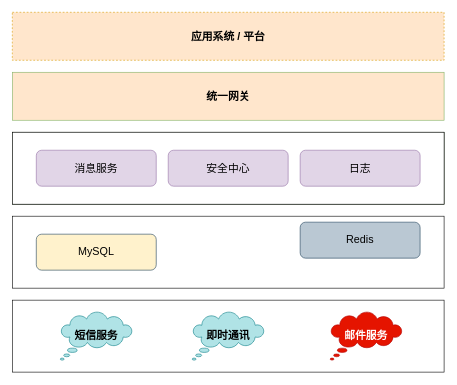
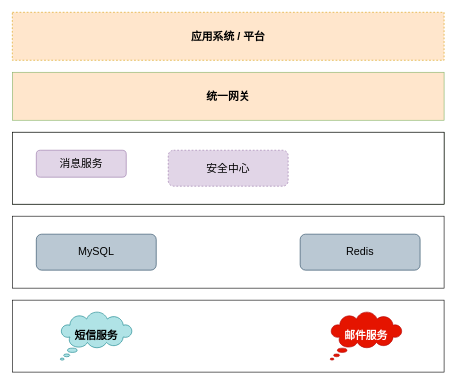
  <mxCell id="0" />
  <mxCell id="1" parent="0" />
  <mxCell id="2" value="&lt;font style=&quot;font-size: 18px;&quot;&gt;&lt;b&gt;应用系统 / 平台&lt;/b&gt;&lt;/font&gt;" style="rounded=0;whiteSpace=wrap;html=1;fillColor=#ffe6cc;strokeColor=#d79b00;dashed=1;" parent="1" vertex="1"><mxGeometry x="20" y="20" width="720" height="80" as="geometry" /></mxCell>
  <mxCell id="3" value="&lt;font style=&quot;font-size: 18px;&quot;&gt;&lt;b&gt;统一网关&lt;/b&gt;&lt;/font&gt;" style="rounded=0;whiteSpace=wrap;html=1;fillColor=#ffe6cc;strokeColor=#82b366;" parent="1" vertex="1"><mxGeometry x="20" y="120" width="720" height="80" as="geometry" /></mxCell>
  <mxCell id="4" value="" style="group;fillColor=#6d8764;fontColor=#ffffff;strokeColor=#3A5431;container=0;" parent="1" vertex="1" connectable="0"><mxGeometry x="20" y="220" width="720" height="120" as="geometry" /></mxCell>
  <mxCell id="5" value="" style="group" parent="1" vertex="1" connectable="0"><mxGeometry x="20" y="360" width="720" height="120" as="geometry" /></mxCell>
  <mxCell id="6" value="" style="rounded=0;whiteSpace=wrap;html=1;" parent="5" vertex="1"><mxGeometry width="720" height="120" as="geometry" /></mxCell>
- <mxCell id="7" value="&lt;font style=&quot;font-size: 18px;&quot;&gt;MySQL&lt;/font&gt;" style="rounded=1;whiteSpace=wrap;html=1;fillColor=#fff2cc;strokeColor=#23445d;movable=1;resizable=1;rotatable=1;deletable=1;editable=1;locked=0;connectable=1;" parent="5" vertex="1"><mxGeometry x="40" y="30" width="200" height="60" as="geometry" /></mxCell>
- <mxCell id="8" value="&lt;font style=&quot;font-size: 18px;&quot;&gt;Redis&lt;/font&gt;" style="rounded=1;whiteSpace=wrap;html=1;fillColor=#bac8d3;strokeColor=#23445d;movable=1;resizable=1;rotatable=1;deletable=1;editable=1;locked=0;connectable=1;" parent="5" vertex="1"><mxGeometry x="480" y="10" width="200" height="60" as="geometry" /></mxCell>
+ <mxCell id="7" value="&lt;font style=&quot;font-size: 18px;&quot;&gt;MySQL&lt;/font&gt;" style="rounded=1;whiteSpace=wrap;html=1;fillColor=#bac8d3;strokeColor=#23445d;movable=1;resizable=1;rotatable=1;deletable=1;editable=1;locked=0;connectable=1;" parent="5" vertex="1"><mxGeometry x="40" y="30" width="200" height="60" as="geometry" /></mxCell>
+ <mxCell id="8" value="&lt;font style=&quot;font-size: 18px;&quot;&gt;Redis&lt;/font&gt;" style="rounded=1;whiteSpace=wrap;html=1;fillColor=#bac8d3;strokeColor=#23445d;movable=1;resizable=1;rotatable=1;deletable=1;editable=1;locked=0;connectable=1;" parent="5" vertex="1"><mxGeometry x="480" y="30" width="200" height="60" as="geometry" /></mxCell>
  <mxCell id="9" value="" style="group" parent="1" vertex="1" connectable="0"><mxGeometry x="20" y="500" width="720" height="120" as="geometry" /></mxCell>
  <mxCell id="10" value="" style="rounded=0;whiteSpace=wrap;html=1;" parent="9" vertex="1"><mxGeometry width="720" height="120" as="geometry" /></mxCell>
  <mxCell id="11" value="" style="group" parent="9" vertex="1" connectable="0"><mxGeometry x="80" y="20" width="570" height="80" as="geometry" /></mxCell>
  <mxCell id="12" value="&lt;font style=&quot;font-size: 18px;&quot;&gt;&lt;b&gt;短信服务&lt;/b&gt;&lt;/font&gt;" style="whiteSpace=wrap;html=1;shape=mxgraph.basic.cloud_callout;fillColor=#b0e3e6;strokeColor=#0e8088;" parent="11" vertex="1"><mxGeometry width="120" height="80" as="geometry" /></mxCell>
- <mxCell id="13" value="&lt;font style=&quot;font-size: 18px;&quot;&gt;&lt;b&gt;即时通讯&lt;/b&gt;&lt;/font&gt;" style="whiteSpace=wrap;html=1;shape=mxgraph.basic.cloud_callout;fillColor=#b0e3e6;strokeColor=#0e8088;" parent="11" vertex="1"><mxGeometry x="220" width="120" height="80" as="geometry" /></mxCell>
  <mxCell id="14" value="&lt;font style=&quot;font-size: 18px;&quot;&gt;&lt;b&gt;邮件服务&lt;/b&gt;&lt;/font&gt;" style="whiteSpace=wrap;html=1;shape=mxgraph.basic.cloud_callout;fillColor=#e51400;strokeColor=#B20000;fontColor=#ffffff;" parent="11" vertex="1"><mxGeometry x="450" width="120" height="80" as="geometry" /></mxCell>
  <mxCell id="15" value="" style="group" vertex="1" connectable="0" parent="1"><mxGeometry x="20" y="220" width="720" height="120" as="geometry" /></mxCell>
  <mxCell id="16" value="" style="rounded=0;whiteSpace=wrap;html=1;movable=1;resizable=1;rotatable=1;deletable=1;editable=1;locked=0;connectable=1;" parent="15" vertex="1"><mxGeometry width="720" height="120" as="geometry" /></mxCell>
- <mxCell id="17" value="&lt;span style=&quot;font-size: 18px;&quot;&gt;消息服务&lt;/span&gt;" style="rounded=1;whiteSpace=wrap;html=1;fillColor=#e1d5e7;strokeColor=#9673a6;movable=1;resizable=1;rotatable=1;deletable=1;editable=1;locked=0;connectable=1;" parent="15" vertex="1"><mxGeometry x="40" y="30" width="200" height="60" as="geometry" /></mxCell>
- <mxCell id="18" value="&lt;font style=&quot;font-size: 18px;&quot;&gt;安全中心&lt;/font&gt;" style="rounded=1;whiteSpace=wrap;html=1;fillColor=#e1d5e7;strokeColor=#9673a6;movable=1;resizable=1;rotatable=1;deletable=1;editable=1;locked=0;connectable=1;" parent="15" vertex="1"><mxGeometry x="260" y="30" width="200" height="60" as="geometry" /></mxCell>
- <mxCell id="19" value="&lt;font style=&quot;font-size: 18px;&quot;&gt;日志&lt;/font&gt;" style="rounded=1;whiteSpace=wrap;html=1;fillColor=#e1d5e7;strokeColor=#9673a6;movable=1;resizable=1;rotatable=1;deletable=1;editable=1;locked=0;connectable=1;" parent="15" vertex="1"><mxGeometry x="480" y="30" width="200" height="60" as="geometry" /></mxCell>
+ <mxCell id="17" value="&lt;span style=&quot;font-size: 18px;&quot;&gt;消息服务&lt;/span&gt;" style="rounded=1;whiteSpace=wrap;html=1;fillColor=#e1d5e7;strokeColor=#9673a6;movable=1;resizable=1;rotatable=1;deletable=1;editable=1;locked=0;connectable=1;" parent="15" vertex="1"><mxGeometry x="40" y="30" width="150" height="45" as="geometry" /></mxCell>
+ <mxCell id="18" value="&lt;font style=&quot;font-size: 18px;&quot;&gt;安全中心&lt;/font&gt;" style="rounded=1;whiteSpace=wrap;html=1;fillColor=#e1d5e7;strokeColor=#9673a6;movable=1;resizable=1;rotatable=1;deletable=1;editable=1;locked=0;connectable=1;dashed=1;" parent="15" vertex="1"><mxGeometry x="260" y="30" width="200" height="60" as="geometry" /></mxCell>
